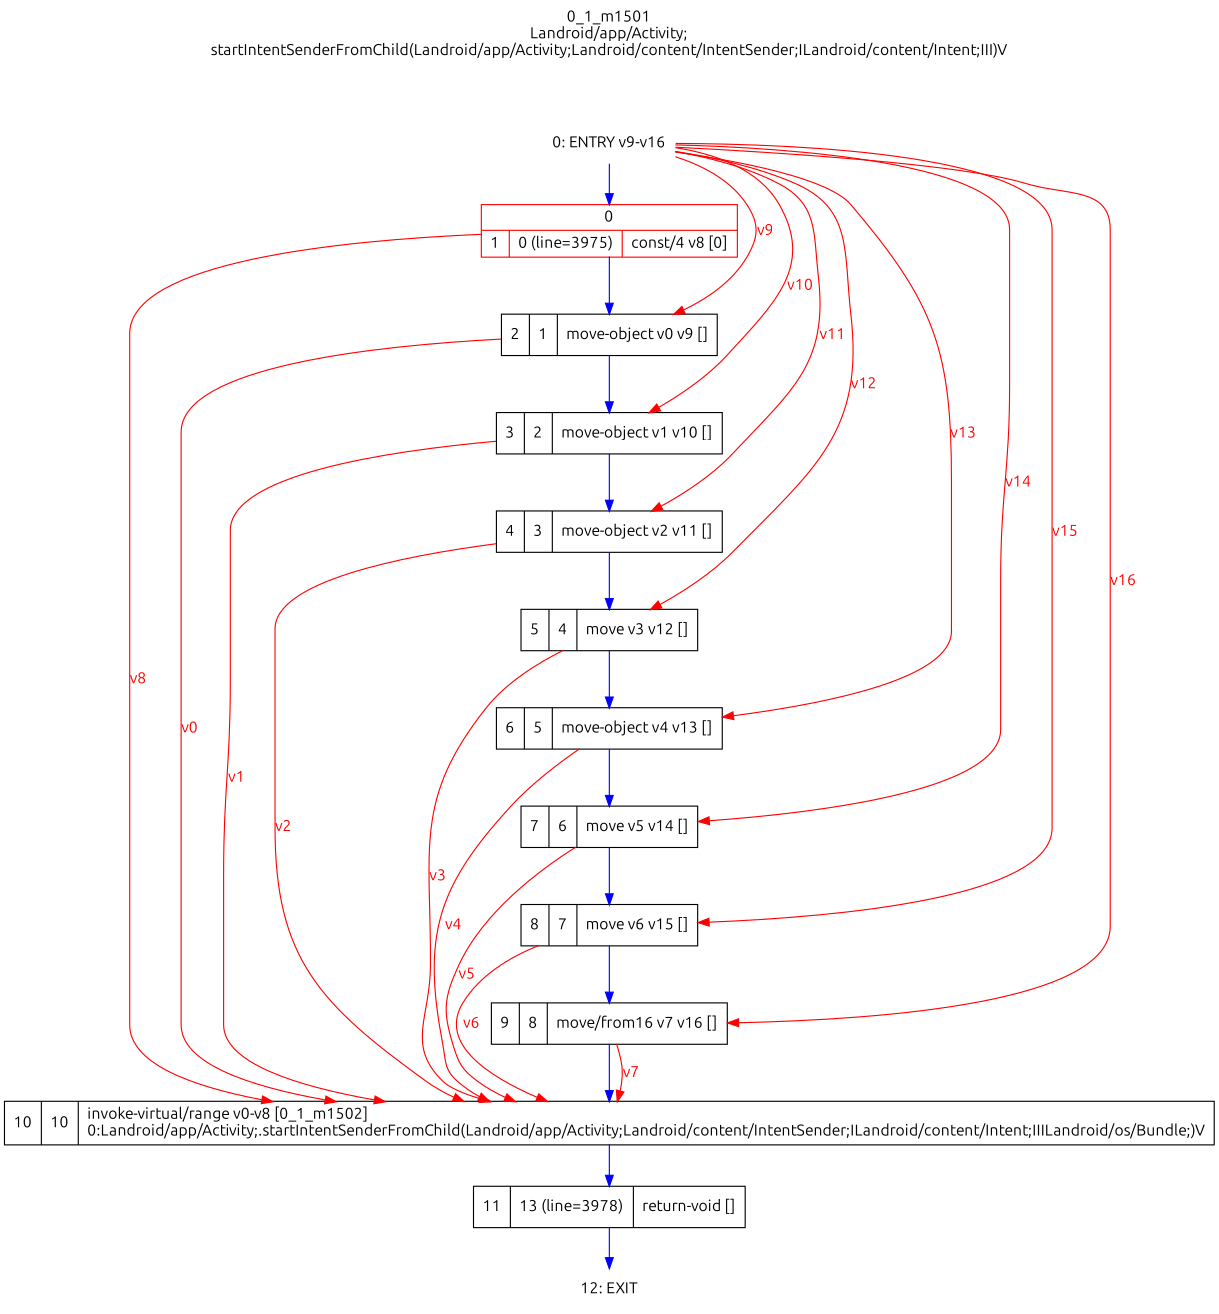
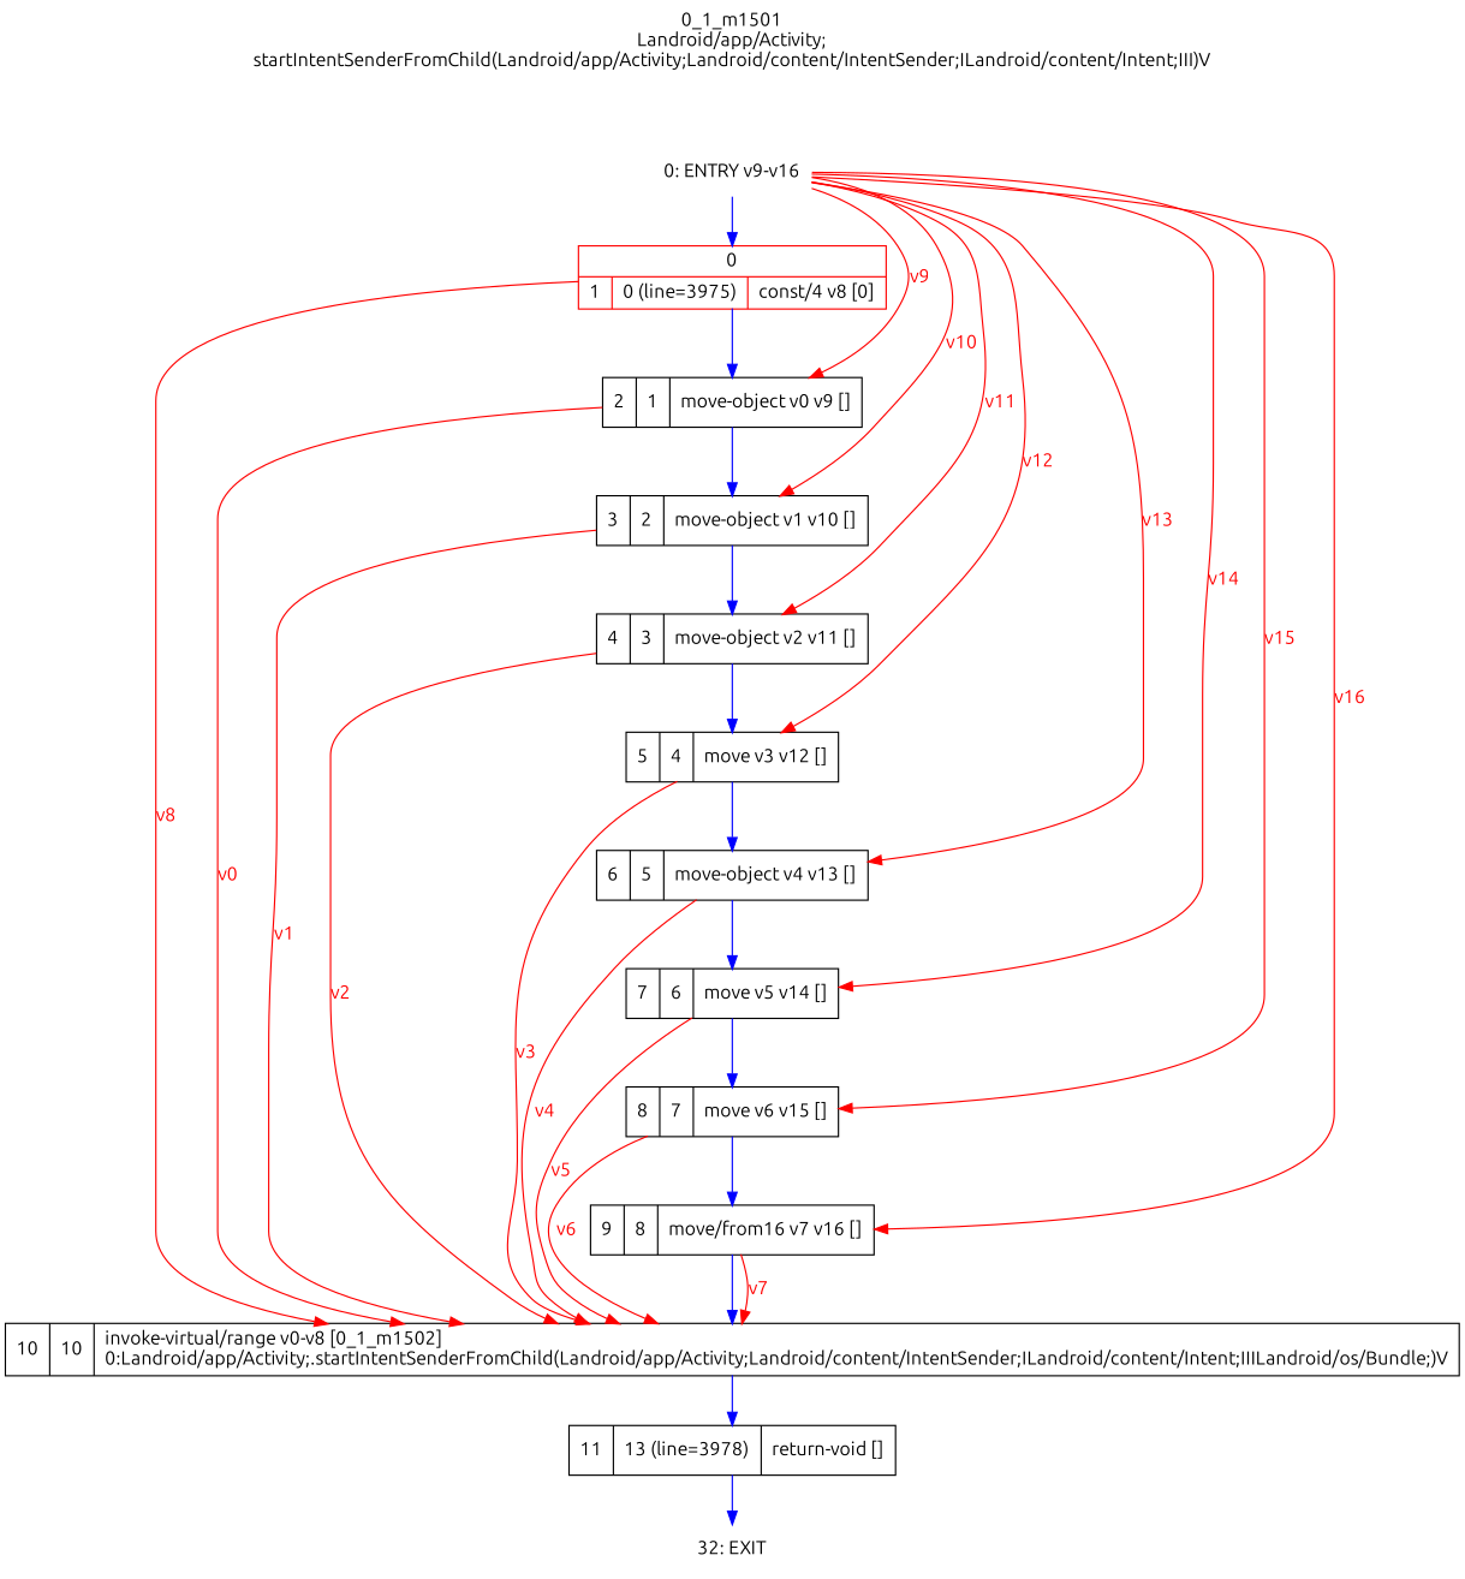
  digraph {
    fontname=Ubuntu
    label="0_1_m1501\nLandroid/app/Activity;\nstartIntentSenderFromChild(Landroid/app/Activity;Landroid/content/IntentSender;ILandroid/content/Intent;III)V"
    labelloc=t
    rankdir=UD
    node [fontname=Ubuntu shape=record]
    edge [color=red fontcolor=red fontname=Ubuntu]
    n1 [label="0: ENTRY v9-v16" shape=plaintext]
    n2 [color=red label="{0|{1|0 (line=3975)|const/4 v8 [0]\l}}"]
    n3 [label="2|1|move-object v0 v9 []\l"]
    n4 [label="3|2|move-object v1 v10 []\l"]
    n5 [label="4|3|move-object v2 v11 []\l"]
    n6 [label="5|4|move v3 v12 []\l"]
    n7 [label="6|5|move-object v4 v13 []\l"]
    n8 [label="7|6|move v5 v14 []\l"]
    n9 [label="8|7|move v6 v15 []\l"]
    n10 [label="9|8|move/from16 v7 v16 []\l"]
    n11 [label="10|10|invoke-virtual/range v0-v8 [0_1_m1502]\l0:Landroid/app/Activity;.startIntentSenderFromChild(Landroid/app/Activity;Landroid/content/IntentSender;ILandroid/content/Intent;IIILandroid/os/Bundle;)V\l"]
    n12 [label="11|13 (line=3978)|return-void []\l"]
-   n13 [label="12: EXIT" shape=plaintext]
+   n13 [label="32: EXIT" shape=plaintext]
    n1 -> n2 [color=blue fontcolor=blue weight=100]
    n1 -> n3 [label=v9]
    n1 -> n4 [label=v10]
    n1 -> n5 [label=v11]
    n1 -> n6 [label=v12]
    n1 -> n7 [label=v13]
    n1 -> n8 [label=v14]
    n1 -> n9 [label=v15]
    n1 -> n10 [label=v16]
    n2 -> n3 [color=blue fontcolor=blue weight=100]
    n2 -> n11 [label=v8]
    n3 -> n4 [color=blue fontcolor=blue weight=100]
    n3 -> n11 [label=v0]
    n4 -> n5 [color=blue fontcolor=blue weight=100]
    n4 -> n11 [label=v1]
    n5 -> n6 [color=blue fontcolor=blue weight=100]
    n5 -> n11 [label=v2]
    n6 -> n7 [color=blue fontcolor=blue weight=100]
    n6 -> n11 [label=v3]
    n7 -> n8 [color=blue fontcolor=blue weight=100]
    n7 -> n11 [label=v4]
    n8 -> n9 [color=blue fontcolor=blue weight=100]
    n8 -> n11 [label=v5]
    n9 -> n10 [color=blue fontcolor=blue weight=100]
    n9 -> n11 [label=v6]
    n10 -> n11 [color=blue fontcolor=blue weight=100]
    n10 -> n11 [label=v7]
    n11 -> n12 [color=blue fontcolor=blue weight=100]
    n12 -> n13 [color=blue fontcolor=blue weight=100]
  }
